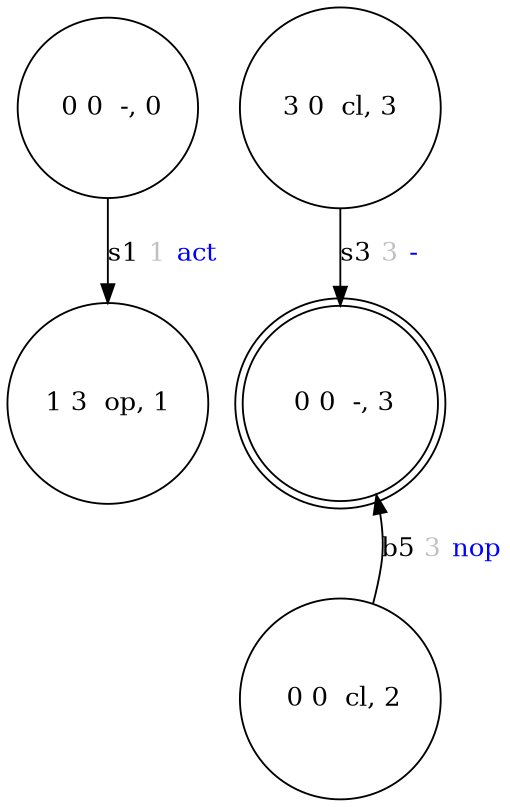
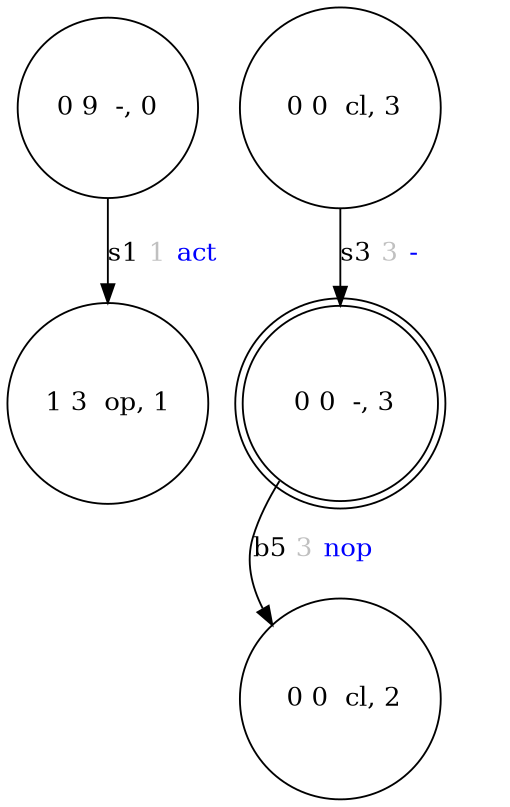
  digraph {
    node [shape=circle]
    n1 [label="1 3  op, 1"]
-   " 0 0  -, 0"
+   " 0 0  -, 0" [label="0 9  -, 0"]
    " 0 0  -, 3" [shape=doublecircle]
    " 0 0  cl, 2"
-   " 0 0  cl, 3" [label="3 0  cl, 3"]
+   " 0 0  cl, 3"
    " 0 0  -, 0" -> n1 [label=<s1 <FONT COLOR="grey">1</FONT> <FONT COLOR="blue">act</FONT>>]
-   " 0 0  cl, 2" -> " 0 0  -, 3" [label=<b5 <FONT COLOR="grey">3</FONT> <FONT COLOR="blue">nop</FONT>>]
+   " 0 0  -, 3" -> " 0 0  cl, 2" [label=<b5 <FONT COLOR="grey">3</FONT> <FONT COLOR="blue">nop</FONT>>]
    " 0 0  cl, 3" -> " 0 0  -, 3" [label=<s3 <FONT COLOR="grey">3</FONT> <FONT COLOR="blue">-</FONT>>]
  }
